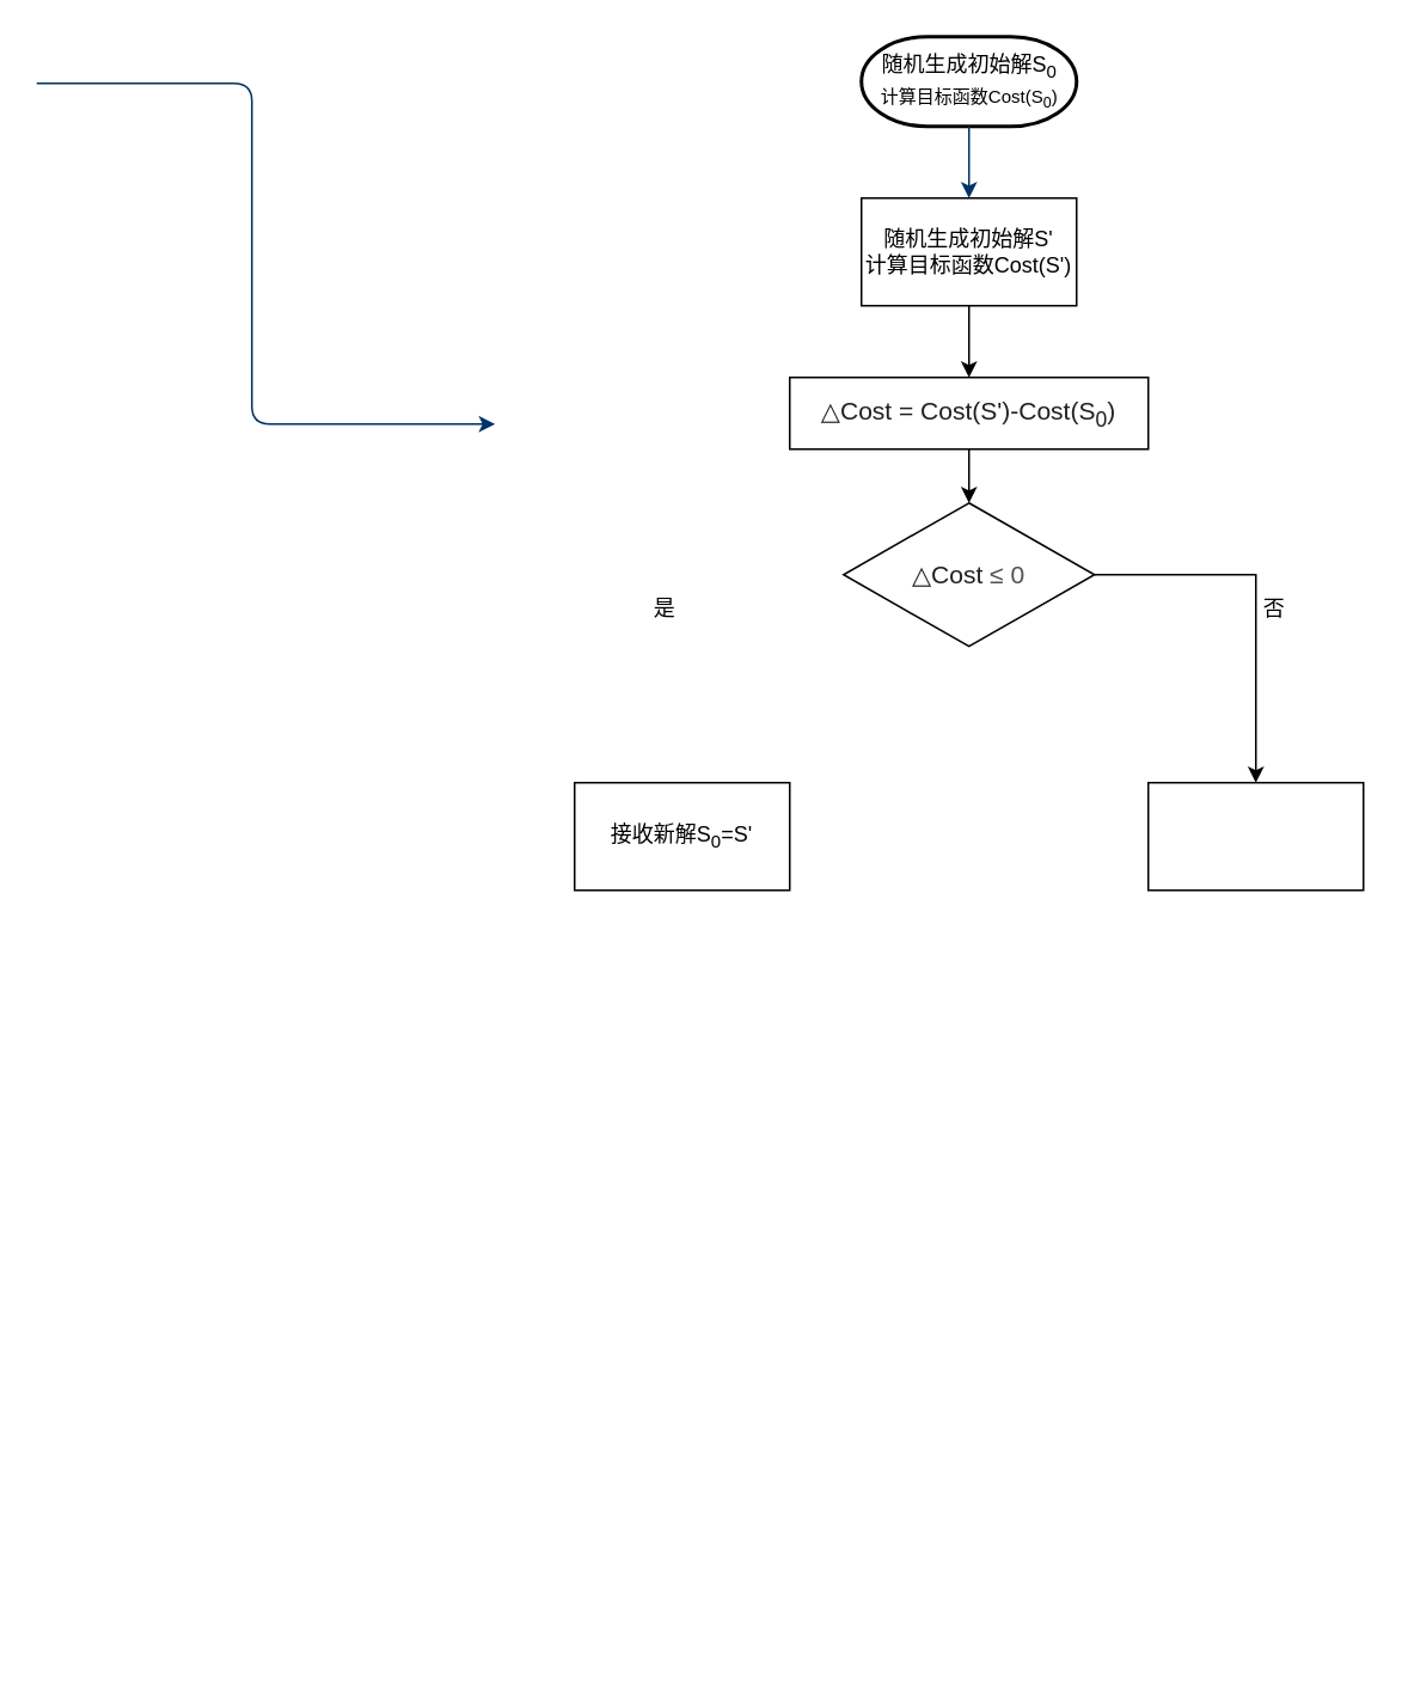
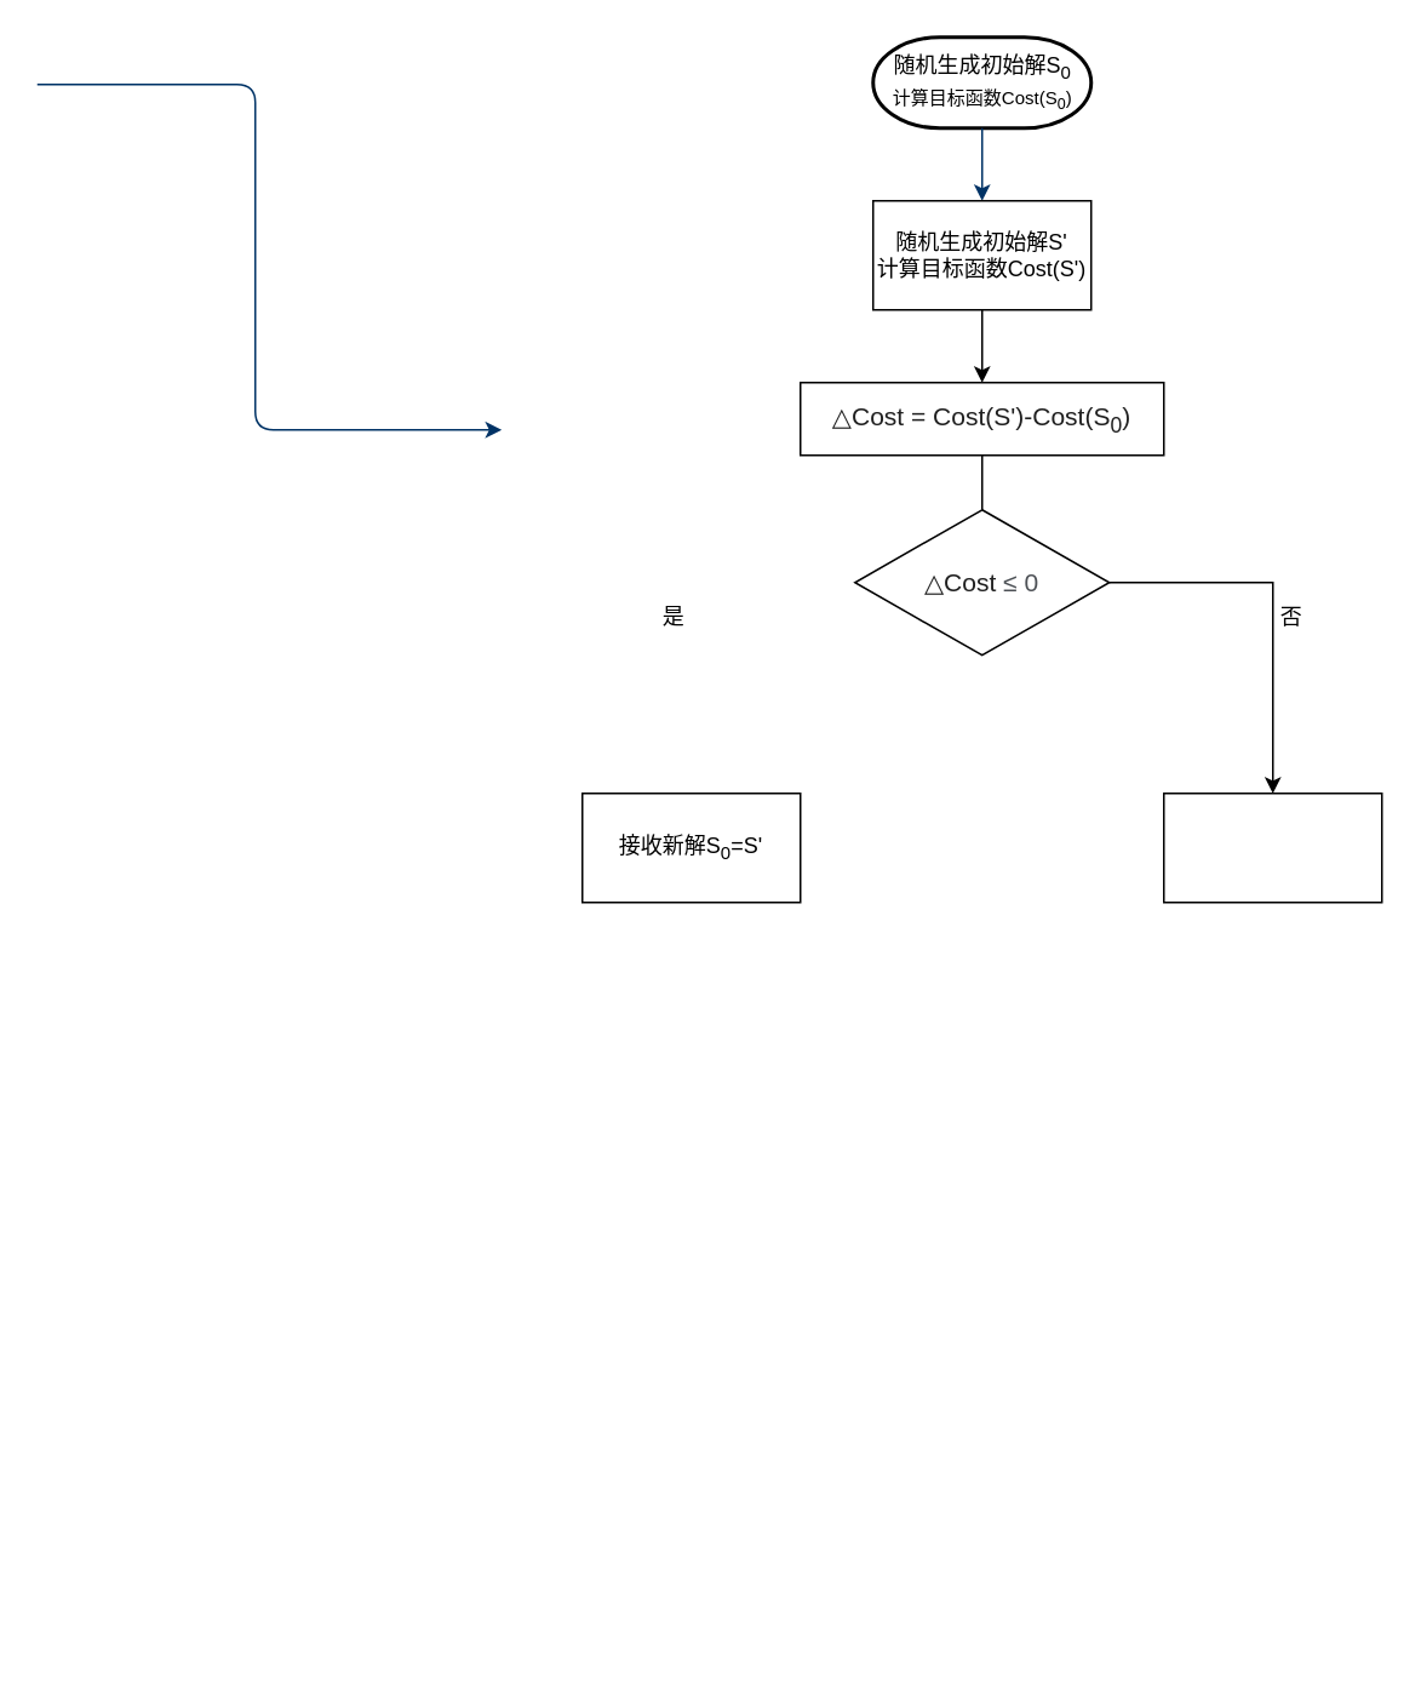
  <mxCell id="0" />
  <mxCell id="1" parent="0" />
  <mxCell id="2" value="随机生成初始解S&lt;sub&gt;0&lt;/sub&gt;&lt;div&gt;&lt;span style=&quot;font-size: 10px;&quot;&gt;计算目标函数Cost(S&lt;sub&gt;0&lt;/sub&gt;)&lt;/span&gt;&lt;/div&gt;" style="shape=mxgraph.flowchart.terminator;strokeWidth=2;gradientColor=none;gradientDirection=north;fontStyle=0;html=1;" parent="1" vertex="1"><mxGeometry x="480" y="20" width="120" height="50" as="geometry" /></mxCell>
  <mxCell id="3" style="fontStyle=1;strokeColor=#003366;strokeWidth=1;html=1;" parent="1" source="2" edge="1"><mxGeometry relative="1" as="geometry"><mxPoint x="540" y="110" as="targetPoint" /></mxGeometry></mxCell>
  <mxCell id="4" value="" style="edgeStyle=elbowEdgeStyle;elbow=horizontal;exitX=0;exitY=0.5;exitPerimeter=0;entryX=0.095;entryY=0.5;entryPerimeter=0;fontStyle=1;strokeColor=#003366;strokeWidth=1;html=1;" parent="1" edge="1"><mxGeometry width="100" height="100" as="geometry"><mxPoint y="46" as="sourcePoint" x="20" /><mxPoint x="275.605" y="236" as="targetPoint" /><Array as="points"><mxPoint x="140" y="916" /></Array></mxGeometry></mxCell>
  <mxCell id="5" value="随机生成初始解S'&lt;div&gt;计算目标函数Cost(S')&lt;/div&gt;" style="rounded=0;whiteSpace=wrap;html=1;" vertex="1" parent="1"><mxGeometry x="480" y="110" width="120" height="60" as="geometry" /></mxCell>
  <mxCell id="6" value="" style="endArrow=classic;html=1;rounded=0;exitX=0.5;exitY=1;exitDx=0;exitDy=0;" edge="1" parent="1" source="5"><mxGeometry width="50" height="50" relative="1" as="geometry"><mxPoint x="520" y="240" as="sourcePoint" /><mxPoint x="540" y="210" as="targetPoint" /></mxGeometry></mxCell>
- <mxCell id="7" style="edgeStyle=orthogonalEdgeStyle;rounded=0;orthogonalLoop=1;jettySize=auto;html=1;exitX=0.5;exitY=1;exitDx=0;exitDy=0;entryX=0.5;entryY=0;entryDx=0;entryDy=0;" edge="1" parent="1" source="8" target="10"><mxGeometry relative="1" as="geometry" /></mxCell>
+ <mxCell id="7" style="edgeStyle=orthogonalEdgeStyle;rounded=0;orthogonalLoop=1;jettySize=auto;html=1;exitX=0.5;exitY=1;exitDx=0;exitDy=0;entryX=0.5;entryY=0;entryDx=0;entryDy=0;endArrow=none;" edge="1" parent="1" source="8" target="10"><mxGeometry relative="1" as="geometry" /></mxCell>
  <mxCell id="8" value="&lt;span style=&quot;color: rgb(31, 31, 31); font-family: Arial, sans-serif; font-size: 14px; text-align: left; background-color: rgb(255, 255, 255);&quot;&gt;△Cost = Cost(S')-Cost(S&lt;sub&gt;0&lt;/sub&gt;)&lt;/span&gt;" style="rounded=0;whiteSpace=wrap;html=1;" vertex="1" parent="1"><mxGeometry x="440" y="210" width="200" height="40" as="geometry" /></mxCell>
  <mxCell id="9" style="edgeStyle=orthogonalEdgeStyle;rounded=0;orthogonalLoop=1;jettySize=auto;html=1;exitX=1;exitY=0.5;exitDx=0;exitDy=0;entryX=0.5;entryY=0;entryDx=0;entryDy=0;" edge="1" parent="1" source="10" target="12"><mxGeometry relative="1" as="geometry" /></mxCell>
  <mxCell id="10" value="&lt;span style=&quot;color: rgb(31, 31, 31); font-family: Arial, sans-serif; font-size: 14px; text-align: left; background-color: rgb(255, 255, 255);&quot;&gt;△Cost&amp;nbsp;&lt;/span&gt;&lt;span style=&quot;color: rgb(77, 81, 86); font-family: Arial, sans-serif; font-size: 14px; text-align: left; background-color: rgb(255, 255, 255);&quot;&gt;≤ 0&lt;/span&gt;" style="rhombus;whiteSpace=wrap;html=1;" vertex="1" parent="1"><mxGeometry x="470" y="280" width="140" height="80" as="geometry" /></mxCell>
  <mxCell id="11" value="接收新解S&lt;sub&gt;0&lt;/sub&gt;=S'" style="rounded=0;whiteSpace=wrap;html=1;" vertex="1" parent="1"><mxGeometry x="320" y="436" width="120" height="60" as="geometry" /></mxCell>
  <mxCell id="12" value="" style="rounded=0;whiteSpace=wrap;html=1;" vertex="1" parent="1"><mxGeometry x="640" y="436" width="120" height="60" as="geometry" /></mxCell>
  <mxCell id="13" value="是" style="text;html=1;align=center;verticalAlign=middle;resizable=0;points=[];autosize=1;strokeColor=none;fillColor=none;" vertex="1" parent="1"><mxGeometry x="350" y="324" width="40" height="30" as="geometry" /></mxCell>
  <mxCell id="14" value="否" style="text;html=1;align=center;verticalAlign=middle;resizable=0;points=[];autosize=1;strokeColor=none;fillColor=none;" vertex="1" parent="1"><mxGeometry x="690" y="324" width="40" height="30" as="geometry" /></mxCell>
